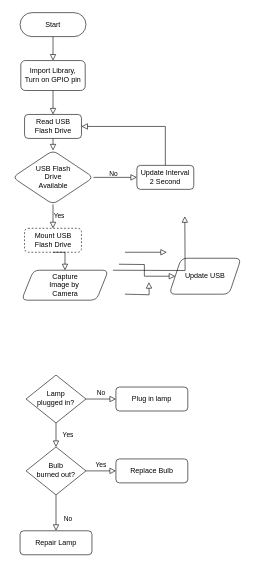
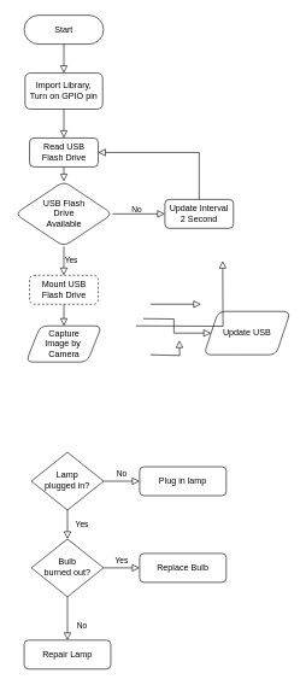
  <mxCell id="0" />
  <mxCell id="1" parent="0" />
  <mxCell id="2" value="No" style="rounded=0;html=1;jettySize=auto;orthogonalLoop=1;fontSize=11;endArrow=block;endFill=0;endSize=8;strokeWidth=1;shadow=0;labelBackgroundColor=none;edgeStyle=orthogonalEdgeStyle;exitX=1;exitY=0.5;exitDx=0;exitDy=0;entryX=0;entryY=0.5;entryDx=0;entryDy=0;" parent="1" source="14" target="17" edge="1"><mxGeometry x="-0.103" y="5" relative="1" as="geometry"><mxPoint x="93" y="665" as="sourcePoint" /><mxPoint as="offset" /></mxGeometry></mxCell>
  <mxCell id="3" value="Yes" style="rounded=0;html=1;jettySize=auto;orthogonalLoop=1;fontSize=11;endArrow=block;endFill=0;endSize=8;strokeWidth=1;shadow=0;labelBackgroundColor=none;edgeStyle=orthogonalEdgeStyle;" parent="1" source="5" target="9" edge="1"><mxGeometry y="20" relative="1" as="geometry"><mxPoint as="offset" /></mxGeometry></mxCell>
  <mxCell id="4" value="No" style="edgeStyle=orthogonalEdgeStyle;rounded=0;html=1;jettySize=auto;orthogonalLoop=1;fontSize=11;endArrow=block;endFill=0;endSize=8;strokeWidth=1;shadow=0;labelBackgroundColor=none;" parent="1" source="5" target="6" edge="1"><mxGeometry y="10" relative="1" as="geometry"><mxPoint as="offset" /></mxGeometry></mxCell>
  <mxCell id="5" value="Lamp&lt;br&gt;plugged in?" style="rhombus;whiteSpace=wrap;html=1;shadow=0;fontFamily=Helvetica;fontSize=12;align=center;strokeWidth=1;spacing=6;spacingTop=-4;" parent="1" vertex="1"><mxGeometry x="43" y="625" width="100" height="80" as="geometry" /></mxCell>
  <mxCell id="6" value="Plug in lamp" style="rounded=1;whiteSpace=wrap;html=1;fontSize=12;glass=0;strokeWidth=1;shadow=0;" parent="1" vertex="1"><mxGeometry x="193" y="645" width="120" height="40" as="geometry" /></mxCell>
  <mxCell id="7" value="No" style="rounded=0;html=1;jettySize=auto;orthogonalLoop=1;fontSize=11;endArrow=block;endFill=0;endSize=8;strokeWidth=1;shadow=0;labelBackgroundColor=none;edgeStyle=orthogonalEdgeStyle;" parent="1" source="9" target="10" edge="1"><mxGeometry x="0.333" y="20" relative="1" as="geometry"><mxPoint as="offset" /></mxGeometry></mxCell>
  <mxCell id="8" value="Yes" style="edgeStyle=orthogonalEdgeStyle;rounded=0;html=1;jettySize=auto;orthogonalLoop=1;fontSize=11;endArrow=block;endFill=0;endSize=8;strokeWidth=1;shadow=0;labelBackgroundColor=none;" parent="1" source="9" target="11" edge="1"><mxGeometry y="10" relative="1" as="geometry"><mxPoint as="offset" /></mxGeometry></mxCell>
  <mxCell id="9" value="Bulb&lt;br&gt;burned out?" style="rhombus;whiteSpace=wrap;html=1;shadow=0;fontFamily=Helvetica;fontSize=12;align=center;strokeWidth=1;spacing=6;spacingTop=-4;" parent="1" vertex="1"><mxGeometry x="43" y="745" width="100" height="80" as="geometry" /></mxCell>
  <mxCell id="10" value="Repair Lamp" style="rounded=1;whiteSpace=wrap;html=1;fontSize=12;glass=0;strokeWidth=1;shadow=0;" parent="1" vertex="1"><mxGeometry x="33" y="885" width="120" height="40" as="geometry" /></mxCell>
  <mxCell id="11" value="Replace Bulb" style="rounded=1;whiteSpace=wrap;html=1;fontSize=12;glass=0;strokeWidth=1;shadow=0;" parent="1" vertex="1"><mxGeometry x="193" y="765" width="120" height="40" as="geometry" /></mxCell>
  <mxCell id="12" value="Start" style="rounded=1;whiteSpace=wrap;html=1;hachureGap=4;arcSize=50;" vertex="1" parent="1"><mxGeometry x="33" y="20" width="110" height="40" as="geometry" /></mxCell>
- <mxCell id="13" value="Capture&lt;br&gt;Image by&amp;nbsp;&lt;br&gt;Camera" style="shape=parallelogram;perimeter=parallelogramPerimeter;whiteSpace=wrap;html=1;fixedSize=1;rounded=1;shadow=0;glass=0;sketch=0;hachureGap=4;" vertex="1" parent="1"><mxGeometry x="35.5" y="450" width="145" height="50" as="geometry" /></mxCell>
+ <mxCell id="13" value="Capture&lt;br&gt;Image by&amp;nbsp;&lt;br&gt;Camera" style="shape=parallelogram;perimeter=parallelogramPerimeter;whiteSpace=wrap;html=1;fixedSize=1;rounded=1;shadow=0;glass=0;sketch=0;hachureGap=4;" vertex="1" parent="1"><mxGeometry x="35.5" y="450" width="105" height="50" as="geometry" /></mxCell>
  <mxCell id="14" value="USB Flash&lt;br&gt;Drive&lt;br&gt;Available" style="rhombus;whiteSpace=wrap;html=1;rounded=1;shadow=0;glass=0;sketch=0;hachureGap=4;" vertex="1" parent="1"><mxGeometry x="20.5" y="250" width="135" height="90" as="geometry" /></mxCell>
  <mxCell id="15" value="Update USB" style="shape=parallelogram;perimeter=parallelogramPerimeter;whiteSpace=wrap;html=1;fixedSize=1;rounded=1;shadow=0;glass=0;sketch=0;hachureGap=4;" vertex="1" parent="1"><mxGeometry x="282" y="430" width="120" height="60" as="geometry" /></mxCell>
  <mxCell id="16" value="Read USB&lt;br&gt;Flash Drive" style="rounded=1;whiteSpace=wrap;html=1;shadow=0;glass=0;sketch=0;hachureGap=4;" vertex="1" parent="1"><mxGeometry x="40.5" y="190" width="95" height="40" as="geometry" /></mxCell>
  <mxCell id="17" value="Update Interval&lt;br&gt;2 Second" style="rounded=1;whiteSpace=wrap;html=1;shadow=0;glass=0;sketch=0;hachureGap=4;" vertex="1" parent="1"><mxGeometry x="228" y="275" width="95" height="40" as="geometry" /></mxCell>
  <mxCell id="18" value="" style="rounded=0;html=1;jettySize=auto;orthogonalLoop=1;fontSize=11;endArrow=block;endFill=0;endSize=8;strokeWidth=1;shadow=0;labelBackgroundColor=none;edgeStyle=orthogonalEdgeStyle;" edge="1" parent="1"><mxGeometry relative="1" as="geometry"><mxPoint x="208" y="490" as="sourcePoint" /><mxPoint x="248" y="470" as="targetPoint" /></mxGeometry></mxCell>
  <mxCell id="19" value="" style="rounded=0;html=1;jettySize=auto;orthogonalLoop=1;fontSize=11;endArrow=block;endFill=0;endSize=8;strokeWidth=1;shadow=0;labelBackgroundColor=none;edgeStyle=orthogonalEdgeStyle;" edge="1" parent="1" target="15"><mxGeometry relative="1" as="geometry"><mxPoint x="198" y="440" as="sourcePoint" /><mxPoint x="248" y="315" as="targetPoint" /></mxGeometry></mxCell>
  <mxCell id="20" value="" style="rounded=0;html=1;jettySize=auto;orthogonalLoop=1;fontSize=11;endArrow=block;endFill=0;endSize=8;strokeWidth=1;shadow=0;labelBackgroundColor=none;edgeStyle=orthogonalEdgeStyle;" edge="1" parent="1"><mxGeometry relative="1" as="geometry"><mxPoint x="208" y="420" as="sourcePoint" /><mxPoint x="278" y="420" as="targetPoint" /></mxGeometry></mxCell>
  <mxCell id="21" value="" style="rounded=0;html=1;jettySize=auto;orthogonalLoop=1;fontSize=11;endArrow=block;endFill=0;endSize=8;strokeWidth=1;shadow=0;labelBackgroundColor=none;edgeStyle=orthogonalEdgeStyle;" edge="1" parent="1"><mxGeometry relative="1" as="geometry"><mxPoint x="188" y="450" as="sourcePoint" /><mxPoint x="308" y="360" as="targetPoint" /></mxGeometry></mxCell>
  <mxCell id="22" value="" style="rounded=0;html=1;jettySize=auto;orthogonalLoop=1;fontSize=11;endArrow=block;endFill=0;endSize=8;strokeWidth=1;shadow=0;labelBackgroundColor=none;edgeStyle=orthogonalEdgeStyle;exitX=0.5;exitY=0;exitDx=0;exitDy=0;entryX=1;entryY=0.5;entryDx=0;entryDy=0;" edge="1" parent="1" source="17" target="16"><mxGeometry relative="1" as="geometry"><mxPoint x="175.5" y="315" as="sourcePoint" /><mxPoint x="248" y="315" as="targetPoint" /></mxGeometry></mxCell>
  <mxCell id="23" value="" style="rounded=0;html=1;jettySize=auto;orthogonalLoop=1;fontSize=11;endArrow=block;endFill=0;endSize=8;strokeWidth=1;shadow=0;labelBackgroundColor=none;edgeStyle=orthogonalEdgeStyle;exitX=0.5;exitY=1;exitDx=0;exitDy=0;entryX=0.5;entryY=0;entryDx=0;entryDy=0;" edge="1" parent="1" source="12" target="25"><mxGeometry relative="1" as="geometry"><mxPoint x="285.5" y="195" as="sourcePoint" /><mxPoint x="158" y="120" as="targetPoint" /></mxGeometry></mxCell>
  <mxCell id="24" value="" style="rounded=0;html=1;jettySize=auto;orthogonalLoop=1;fontSize=11;endArrow=block;endFill=0;endSize=8;strokeWidth=1;shadow=0;labelBackgroundColor=none;edgeStyle=orthogonalEdgeStyle;exitX=0.5;exitY=1;exitDx=0;exitDy=0;entryX=0.5;entryY=0;entryDx=0;entryDy=0;" edge="1" parent="1" source="16" target="14"><mxGeometry relative="1" as="geometry"><mxPoint x="98" y="160" as="sourcePoint" /><mxPoint x="98" y="200" as="targetPoint" /></mxGeometry></mxCell>
  <mxCell id="25" value="Import Library,&lt;br&gt;Turn on GPIO pin" style="rounded=1;whiteSpace=wrap;html=1;shadow=0;glass=0;sketch=0;hachureGap=4;" vertex="1" parent="1"><mxGeometry x="34.25" y="100" width="107.5" height="50" as="geometry" /></mxCell>
  <mxCell id="26" value="" style="rounded=0;html=1;jettySize=auto;orthogonalLoop=1;fontSize=11;endArrow=block;endFill=0;endSize=8;strokeWidth=1;shadow=0;labelBackgroundColor=none;edgeStyle=orthogonalEdgeStyle;exitX=0.5;exitY=1;exitDx=0;exitDy=0;entryX=0.5;entryY=0;entryDx=0;entryDy=0;" edge="1" parent="1" source="25" target="16"><mxGeometry relative="1" as="geometry"><mxPoint x="98" y="70" as="sourcePoint" /><mxPoint x="98" y="110" as="targetPoint" /></mxGeometry></mxCell>
  <mxCell id="27" value="Mount USB Flash Drive" style="rounded=1;whiteSpace=wrap;html=1;shadow=0;glass=0;sketch=0;hachureGap=4;dashed=1;" vertex="1" parent="1"><mxGeometry x="40.5" y="380" width="95" height="40" as="geometry" /></mxCell>
  <mxCell id="28" value="Yes" style="rounded=0;html=1;jettySize=auto;orthogonalLoop=1;fontSize=11;endArrow=block;endFill=0;endSize=8;strokeWidth=1;shadow=0;labelBackgroundColor=none;edgeStyle=orthogonalEdgeStyle;exitX=0.5;exitY=1;exitDx=0;exitDy=0;entryX=0.5;entryY=0;entryDx=0;entryDy=0;" edge="1" parent="1" source="14" target="27"><mxGeometry y="10" relative="1" as="geometry"><mxPoint x="98" y="160" as="sourcePoint" /><mxPoint x="98" y="200" as="targetPoint" /><mxPoint as="offset" /></mxGeometry></mxCell>
  <mxCell id="29" value="" style="rounded=0;html=1;jettySize=auto;orthogonalLoop=1;fontSize=11;endArrow=block;endFill=0;endSize=8;strokeWidth=1;shadow=0;labelBackgroundColor=none;edgeStyle=orthogonalEdgeStyle;exitX=0.5;exitY=1;exitDx=0;exitDy=0;entryX=0.5;entryY=0;entryDx=0;entryDy=0;" edge="1" parent="1" source="27" target="13"><mxGeometry relative="1" as="geometry"><mxPoint x="98" y="240" as="sourcePoint" /><mxPoint x="88" y="440" as="targetPoint" /></mxGeometry></mxCell>
